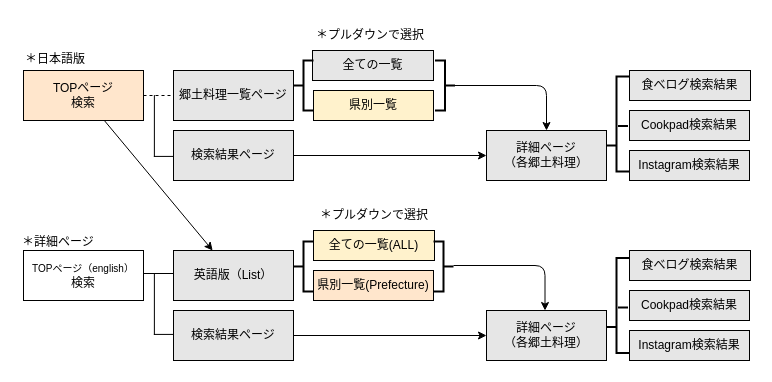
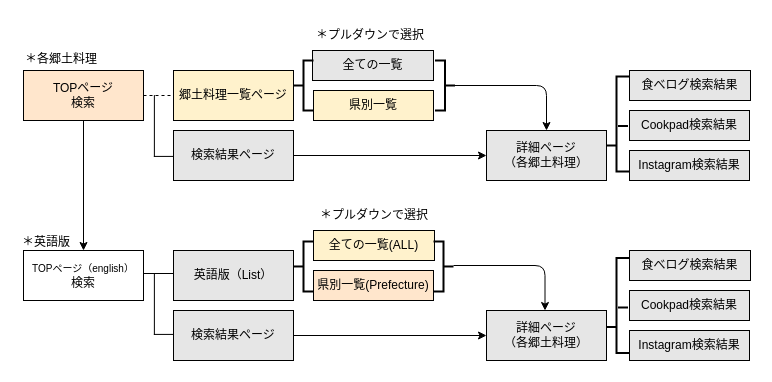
  <mxCell id="0" />
  <mxCell id="1" parent="0" />
- <mxCell id="2" style="edgeStyle=none;html=1;fontSize=12;strokeColor=#000000;" parent="1" source="3" target="6" edge="1"><mxGeometry relative="1" as="geometry" /></mxCell>
+ <mxCell id="2" style="edgeStyle=none;html=1;fontSize=12;strokeColor=#000000;" parent="1" source="3" target="5" edge="1"><mxGeometry relative="1" as="geometry" /></mxCell>
  <mxCell id="3" value="&lt;font color=&quot;#000000&quot;&gt;TOPページ&lt;br&gt;検索&lt;/font&gt;" style="rounded=0;whiteSpace=wrap;html=1;fillColor=#ffe6cc;strokeColor=#000000;" parent="1" vertex="1"><mxGeometry x="23" y="70" width="120" height="50" as="geometry" /></mxCell>
- <mxCell id="4" value="&lt;font color=&quot;#000000&quot;&gt;郷土料理一覧ページ&lt;/font&gt;" style="rounded=0;whiteSpace=wrap;html=1;fillColor=#E6E6E6;strokeColor=#000000;" parent="1" vertex="1"><mxGeometry x="173" y="70" width="120" height="50" as="geometry" /></mxCell>
+ <mxCell id="4" value="&lt;font color=&quot;#000000&quot;&gt;郷土料理一覧ページ&lt;/font&gt;" style="rounded=0;whiteSpace=wrap;html=1;fillColor=#fff2cc;strokeColor=#000000;" parent="1" vertex="1"><mxGeometry x="173" y="70" width="120" height="50" as="geometry" /></mxCell>
  <mxCell id="5" value="&lt;font color=&quot;#000000&quot; style=&quot;&quot;&gt;&lt;span style=&quot;font-size: 10px;&quot;&gt;TOPページ（english）&lt;/span&gt;&lt;br&gt;&lt;font style=&quot;font-size: 12px;&quot;&gt;検索&lt;/font&gt;&lt;/font&gt;" style="rounded=0;whiteSpace=wrap;html=1;fillColor=#ffffff;strokeColor=#000000;" parent="1" vertex="1"><mxGeometry x="23" y="250" width="120" height="50" as="geometry" /></mxCell>
  <mxCell id="6" value="&lt;font color=&quot;#000000&quot;&gt;英語版（List）&lt;/font&gt;" style="rounded=0;whiteSpace=wrap;html=1;fillColor=#E6E6E6;strokeColor=#000000;" parent="1" vertex="1"><mxGeometry x="173" y="250" width="120" height="50" as="geometry" /></mxCell>
  <mxCell id="7" style="edgeStyle=none;html=1;entryX=0;entryY=0.5;entryDx=0;entryDy=0;fontSize=12;strokeColor=#000000;" parent="1" source="8" target="14" edge="1"><mxGeometry relative="1" as="geometry" /></mxCell>
  <mxCell id="8" value="&lt;font color=&quot;#000000&quot;&gt;検索結果ページ&lt;/font&gt;" style="rounded=0;whiteSpace=wrap;html=1;fillColor=#E6E6E6;strokeColor=#000000;" parent="1" vertex="1"><mxGeometry x="173" y="130" width="120" height="50" as="geometry" /></mxCell>
  <mxCell id="9" style="edgeStyle=none;html=1;entryX=0;entryY=0.5;entryDx=0;entryDy=0;fontSize=12;strokeColor=#000000;" parent="1" source="10" target="21" edge="1"><mxGeometry relative="1" as="geometry" /></mxCell>
  <mxCell id="10" value="&lt;font color=&quot;#000000&quot;&gt;検索結果ページ&lt;/font&gt;" style="rounded=0;whiteSpace=wrap;html=1;fillColor=#E6E6E6;strokeColor=#000000;" parent="1" vertex="1"><mxGeometry x="173" y="310" width="120" height="50" as="geometry" /></mxCell>
  <mxCell id="11" value="&lt;font color=&quot;#000000&quot;&gt;全ての一覧&lt;/font&gt;" style="rounded=0;whiteSpace=wrap;html=1;fillColor=#E6E6E6;strokeColor=#000000;" parent="1" vertex="1"><mxGeometry x="312" y="50" width="121" height="30" as="geometry" /></mxCell>
  <mxCell id="12" value="&lt;font color=&quot;#000000&quot;&gt;県別一覧&lt;/font&gt;" style="rounded=0;whiteSpace=wrap;html=1;fillColor=#fff2cc;strokeColor=#000000;" parent="1" vertex="1"><mxGeometry x="313" y="90" width="120" height="30" as="geometry" /></mxCell>
  <mxCell id="13" value="&lt;font color=&quot;#000000&quot;&gt;＊プルダウンで選択&lt;/font&gt;" style="text;html=1;strokeColor=none;fillColor=none;align=center;verticalAlign=middle;whiteSpace=wrap;rounded=0;fontSize=12;" parent="1" vertex="1"><mxGeometry x="307" y="20" width="126" height="30" as="geometry" /></mxCell>
  <mxCell id="14" value="&lt;font color=&quot;#000000&quot;&gt;詳細ページ&lt;br&gt;（各郷土料理）&lt;/font&gt;" style="rounded=0;whiteSpace=wrap;html=1;fillColor=#E6E6E6;strokeColor=#000000;" parent="1" vertex="1"><mxGeometry x="486" y="130" width="120" height="50" as="geometry" /></mxCell>
  <mxCell id="15" value="&lt;font color=&quot;#000000&quot;&gt;食べログ検索結果&lt;/font&gt;" style="rounded=0;whiteSpace=wrap;html=1;fillColor=#E6E6E6;strokeColor=#000000;" parent="1" vertex="1"><mxGeometry x="629" y="70" width="121" height="30" as="geometry" /></mxCell>
  <mxCell id="16" value="" style="edgeStyle=none;html=1;fontSize=12;" parent="1" source="17" target="36" edge="1"><mxGeometry relative="1" as="geometry" /></mxCell>
  <mxCell id="17" value="&lt;font color=&quot;#000000&quot;&gt;Cookpad検索結果&lt;/font&gt;" style="rounded=0;whiteSpace=wrap;html=1;fillColor=#E6E6E6;strokeColor=#000000;" parent="1" vertex="1"><mxGeometry x="629" y="110" width="120" height="30" as="geometry" /></mxCell>
  <mxCell id="18" value="&lt;font color=&quot;#000000&quot;&gt;Instagram検索結果&lt;/font&gt;" style="rounded=0;whiteSpace=wrap;html=1;fillColor=#E6E6E6;strokeColor=#000000;" parent="1" vertex="1"><mxGeometry x="629" y="150" width="120" height="30" as="geometry" /></mxCell>
  <mxCell id="19" value="&lt;font color=&quot;#000000&quot;&gt;全ての一覧(ALL)&lt;/font&gt;" style="rounded=0;whiteSpace=wrap;html=1;fillColor=#fff2cc;strokeColor=#000000;" parent="1" vertex="1"><mxGeometry x="313" y="230" width="121" height="30" as="geometry" /></mxCell>
  <mxCell id="20" value="&lt;font color=&quot;#000000&quot;&gt;県別一覧(Prefecture)&lt;/font&gt;" style="rounded=0;whiteSpace=wrap;html=1;fillColor=#ffe6cc;strokeColor=#000000;" parent="1" vertex="1"><mxGeometry x="313" y="270" width="120" height="30" as="geometry" /></mxCell>
  <mxCell id="21" value="&lt;font color=&quot;#000000&quot;&gt;詳細ページ&lt;br&gt;（各郷土料理）&lt;/font&gt;" style="rounded=0;whiteSpace=wrap;html=1;fillColor=#E6E6E6;strokeColor=#000000;" parent="1" vertex="1"><mxGeometry x="486" y="310" width="120" height="50" as="geometry" /></mxCell>
  <mxCell id="22" value="&lt;font color=&quot;#000000&quot;&gt;食べログ検索結果&lt;/font&gt;" style="rounded=0;whiteSpace=wrap;html=1;fillColor=#E6E6E6;strokeColor=#000000;" parent="1" vertex="1"><mxGeometry x="629" y="250" width="121" height="30" as="geometry" /></mxCell>
  <mxCell id="23" value="&lt;font color=&quot;#000000&quot;&gt;Cookpad検索結果&lt;/font&gt;" style="rounded=0;whiteSpace=wrap;html=1;fillColor=#E6E6E6;strokeColor=#000000;" parent="1" vertex="1"><mxGeometry x="629" y="290" width="120" height="30" as="geometry" /></mxCell>
  <mxCell id="24" value="&lt;font color=&quot;#000000&quot;&gt;Instagram検索結果&lt;/font&gt;" style="rounded=0;whiteSpace=wrap;html=1;fillColor=#E6E6E6;strokeColor=#000000;" parent="1" vertex="1"><mxGeometry x="629" y="330" width="120" height="30" as="geometry" /></mxCell>
  <mxCell id="25" value="&lt;font color=&quot;#000000&quot;&gt;＊プルダウンで選択&lt;/font&gt;" style="text;html=1;strokeColor=none;fillColor=none;align=center;verticalAlign=middle;whiteSpace=wrap;rounded=0;fontSize=12;" parent="1" vertex="1"><mxGeometry x="310.5" y="200" width="126" height="30" as="geometry" /></mxCell>
  <mxCell id="26" value="" style="endArrow=none;html=1;fontSize=12;exitX=1;exitY=0.5;exitDx=0;exitDy=0;entryX=0;entryY=0.5;entryDx=0;entryDy=0;strokeColor=#000000;dashed=1;" parent="1" source="3" target="4" edge="1"><mxGeometry width="50" height="50" relative="1" as="geometry"><mxPoint x="213" y="240" as="sourcePoint" /><mxPoint x="263" y="190" as="targetPoint" /></mxGeometry></mxCell>
  <mxCell id="27" value="" style="shape=partialRectangle;whiteSpace=wrap;html=1;bottom=0;right=0;fillColor=none;fontSize=12;rotation=90;direction=west;strokeColor=#000000;" parent="1" vertex="1"><mxGeometry x="133" y="115.98" width="60.81" height="19.04" as="geometry" /></mxCell>
  <mxCell id="28" value="" style="endArrow=none;html=1;fontSize=12;exitX=1;exitY=0.5;exitDx=0;exitDy=0;entryX=0;entryY=0.5;entryDx=0;entryDy=0;strokeColor=#000000;" parent="1" edge="1"><mxGeometry width="50" height="50" relative="1" as="geometry"><mxPoint x="143" y="273" as="sourcePoint" /><mxPoint x="173" y="273" as="targetPoint" /></mxGeometry></mxCell>
  <mxCell id="29" value="" style="shape=partialRectangle;whiteSpace=wrap;html=1;bottom=0;right=0;fillColor=none;fontSize=12;rotation=90;direction=west;strokeColor=#000000;" parent="1" vertex="1"><mxGeometry x="133" y="293.98" width="60.81" height="19.04" as="geometry" /></mxCell>
  <mxCell id="30" value="" style="strokeWidth=2;html=1;shape=mxgraph.flowchart.annotation_2;align=left;labelPosition=right;pointerEvents=1;fontSize=12;strokeColor=#000000;" parent="1" vertex="1"><mxGeometry x="293" y="60" width="20" height="50" as="geometry" /></mxCell>
  <mxCell id="31" style="edgeStyle=none;html=1;exitX=0;exitY=0.5;exitDx=0;exitDy=0;exitPerimeter=0;fontSize=12;strokeColor=#000000;" parent="1" source="32" target="14" edge="1"><mxGeometry relative="1" as="geometry"><mxPoint x="533" y="85.667" as="targetPoint" /><Array as="points"><mxPoint x="546" y="85" /></Array></mxGeometry></mxCell>
  <mxCell id="32" value="" style="strokeWidth=2;html=1;shape=mxgraph.flowchart.annotation_2;align=left;labelPosition=right;pointerEvents=1;fontSize=12;direction=west;strokeColor=#000000;" parent="1" vertex="1"><mxGeometry x="434.5" y="60" width="20" height="50" as="geometry" /></mxCell>
  <mxCell id="33" value="" style="strokeWidth=2;html=1;shape=mxgraph.flowchart.annotation_2;align=left;labelPosition=right;pointerEvents=1;fontSize=12;strokeColor=#000000;" parent="1" vertex="1"><mxGeometry x="293" y="240.98" width="20" height="50" as="geometry" /></mxCell>
  <mxCell id="34" value="" style="strokeWidth=2;html=1;shape=mxgraph.flowchart.annotation_2;align=left;labelPosition=right;pointerEvents=1;fontSize=12;direction=west;strokeColor=#000000;" parent="1" vertex="1"><mxGeometry x="433" y="240.98" width="20" height="50" as="geometry" /></mxCell>
  <mxCell id="35" style="edgeStyle=none;html=1;exitX=0;exitY=0.5;exitDx=0;exitDy=0;exitPerimeter=0;fontSize=12;strokeColor=#000000;" parent="1" edge="1"><mxGeometry relative="1" as="geometry"><mxPoint x="544.5" y="310" as="targetPoint" /><mxPoint x="453" y="265" as="sourcePoint" /><Array as="points"><mxPoint x="544.5" y="265" /></Array></mxGeometry></mxCell>
  <mxCell id="36" value="" style="strokeWidth=2;html=1;shape=mxgraph.flowchart.annotation_1;align=left;pointerEvents=1;fontSize=12;strokeColor=#000000;" parent="1" vertex="1"><mxGeometry x="616" y="76" width="13" height="95" as="geometry" /></mxCell>
  <mxCell id="37" value="" style="line;strokeWidth=2;html=1;fontSize=12;strokeColor=#000000;" parent="1" vertex="1"><mxGeometry x="617.5" y="120.5" width="10" height="10" as="geometry" /></mxCell>
  <mxCell id="38" value="" style="line;strokeWidth=2;html=1;fontSize=12;strokeColor=#000000;" parent="1" vertex="1"><mxGeometry x="606" y="140" width="10" height="10" as="geometry" /></mxCell>
  <mxCell id="39" value="" style="strokeWidth=2;html=1;shape=mxgraph.flowchart.annotation_1;align=left;pointerEvents=1;fontSize=12;strokeColor=#000000;" parent="1" vertex="1"><mxGeometry x="616" y="257.5" width="13" height="95" as="geometry" /></mxCell>
  <mxCell id="40" value="" style="line;strokeWidth=2;html=1;fontSize=12;strokeColor=#000000;" parent="1" vertex="1"><mxGeometry x="617.5" y="302" width="10" height="10" as="geometry" /></mxCell>
  <mxCell id="41" value="" style="line;strokeWidth=2;html=1;fontSize=12;strokeColor=#000000;" parent="1" vertex="1"><mxGeometry x="606" y="321.5" width="10" height="10" as="geometry" /></mxCell>
- <mxCell id="42" value="&lt;pre&gt;&lt;font color=&quot;#000000&quot;&gt;＊日本語版&lt;/font&gt;&lt;/pre&gt;" style="text;html=1;strokeColor=none;fillColor=none;align=left;verticalAlign=middle;whiteSpace=wrap;rounded=0;fontSize=12;" parent="1" vertex="1"><mxGeometry x="23" y="44" width="126" height="30" as="geometry" /></mxCell>
- <mxCell id="43" value="&lt;font color=&quot;#000000&quot;&gt;＊詳細ページ&lt;/font&gt;" style="text;html=1;strokeColor=none;fillColor=none;align=left;verticalAlign=middle;whiteSpace=wrap;rounded=0;fontSize=12;" parent="1" vertex="1"><mxGeometry x="20" y="226.5" width="126" height="30" as="geometry" /></mxCell>
+ <mxCell id="42" value="&lt;pre&gt;&lt;font color=&quot;#000000&quot;&gt;＊各郷土料理&lt;/font&gt;&lt;/pre&gt;" style="text;html=1;strokeColor=none;fillColor=none;align=left;verticalAlign=middle;whiteSpace=wrap;rounded=0;fontSize=12;" parent="1" vertex="1"><mxGeometry x="23" y="44" width="126" height="30" as="geometry" /></mxCell>
+ <mxCell id="43" value="&lt;font color=&quot;#000000&quot;&gt;＊英語版&lt;/font&gt;" style="text;html=1;strokeColor=none;fillColor=none;align=left;verticalAlign=middle;whiteSpace=wrap;rounded=0;fontSize=12;" parent="1" vertex="1"><mxGeometry x="20" y="226.5" width="126" height="30" as="geometry" /></mxCell>
